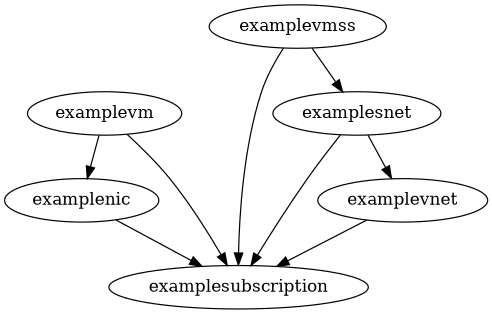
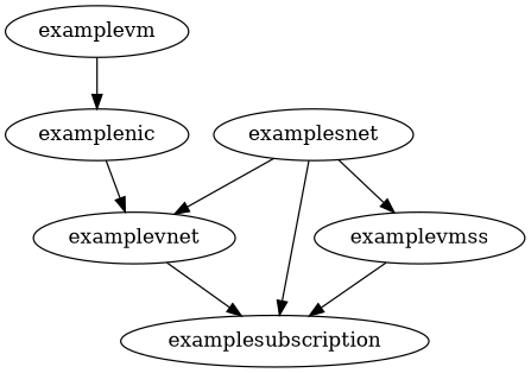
  digraph {
    examplevm
    examplenic
    examplesubscription
    examplesnet
    examplevnet
    examplevmss
    examplevm -> examplenic
-   examplevm -> examplesubscription
-   examplenic -> examplesubscription
+   examplenic -> examplevnet
    examplesnet -> examplesubscription
    examplesnet -> examplevnet
    examplevnet -> examplesubscription
    examplevmss -> examplesubscription
-   examplevmss -> examplesnet
+   examplesnet -> examplevmss
  }
